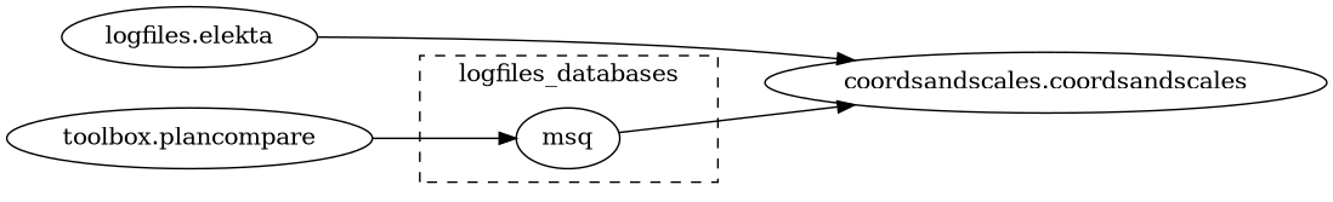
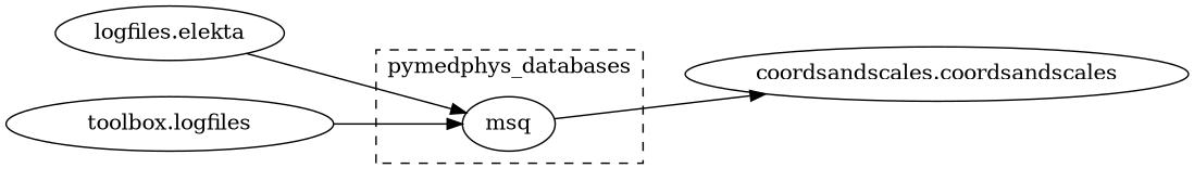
  strict digraph {
    rankdir=LR
    n1 [label="logfiles.elekta"]
-   n2 [label="toolbox.plancompare"]
+   n2 [label="toolbox.logfiles"]
    n3 [label="coordsandscales.coordsandscales"]
    n4 [label=msq]
    subgraph sub_1 {
      rank=same
      n1
      n2
    }
    subgraph sub_2 {
      rank=same
      n3
    }
    subgraph cluster_3 {
-     label=logfiles_databases
+     label=pymedphys_databases
      style=dashed
      subgraph sub_4 {
        label=pymedphys_databases
        rank=same
        style=dashed
        n4
      }
    }
-   n1 -> n3
+   n1 -> n4
    n2 -> n4
    n4 -> n3
  }
